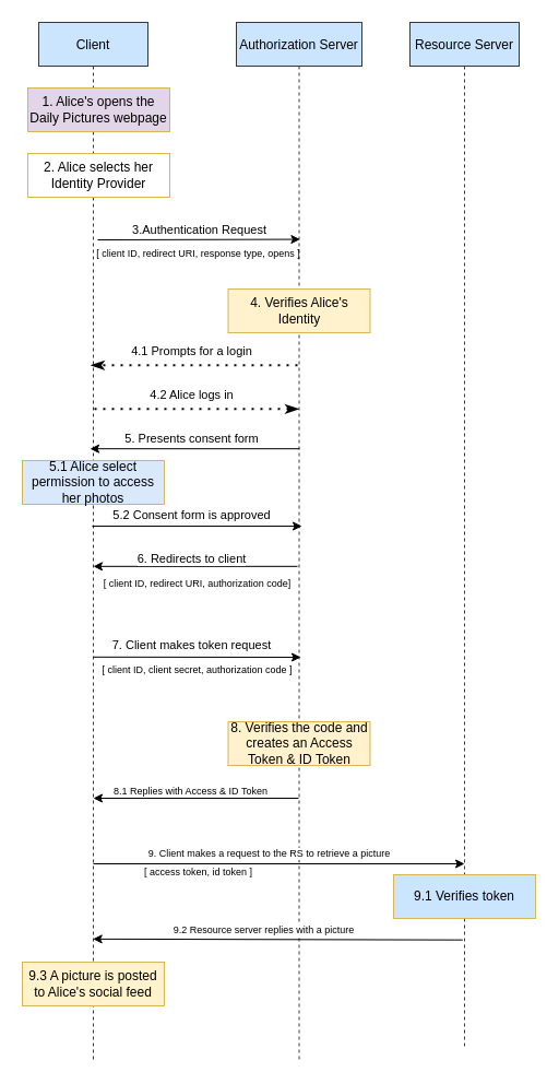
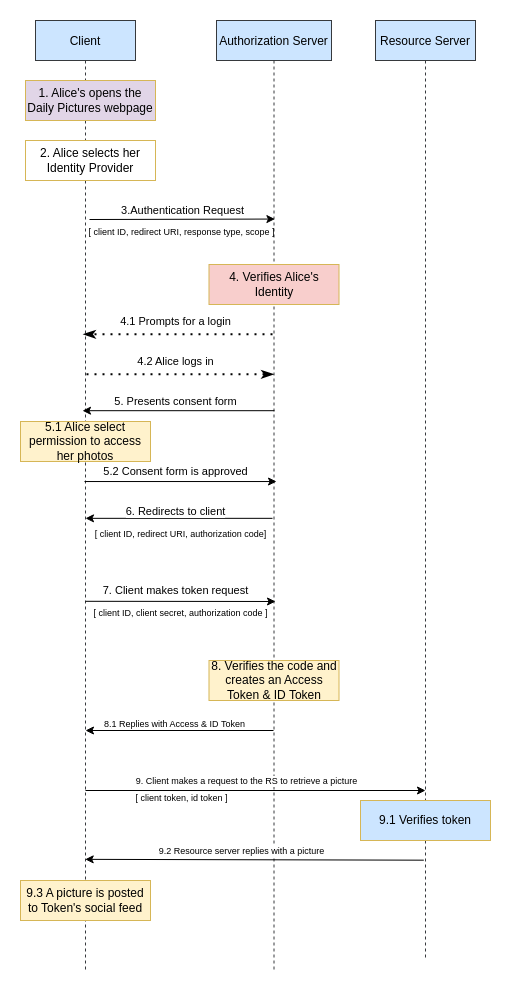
  <mxCell id="0" />
  <mxCell id="1" parent="0" />
  <mxCell id="2" value="Client" style="shape=umlLifeline;perimeter=lifelinePerimeter;container=1;collapsible=0;recursiveResize=0;rounded=0;shadow=0;strokeWidth=1;fillColor=#cce5ff;strokeColor=#36393d;" parent="1" vertex="1"><mxGeometry x="35" y="20" width="100" height="950" as="geometry" /></mxCell>
  <mxCell id="3" value="Authorization Server" style="shape=umlLifeline;perimeter=lifelinePerimeter;container=1;collapsible=0;recursiveResize=0;rounded=0;shadow=0;strokeWidth=1;fillColor=#cce5ff;strokeColor=#36393d;" parent="1" vertex="1"><mxGeometry x="216" y="20" width="115" height="950" as="geometry" /></mxCell>
- <mxCell id="4" value="4. Verifies Alice's Identity" style="rounded=0;whiteSpace=wrap;html=1;fillColor=#fff2cc;strokeColor=#d6b656;" parent="3" vertex="1"><mxGeometry x="-7.5" y="244" width="130" height="40" as="geometry" /></mxCell>
+ <mxCell id="4" value="4. Verifies Alice's Identity" style="rounded=0;whiteSpace=wrap;html=1;fillColor=#f8cecc;strokeColor=#d6b656;" parent="3" vertex="1"><mxGeometry x="-7.5" y="244" width="130" height="40" as="geometry" /></mxCell>
  <mxCell id="5" value="Resource Server" style="shape=umlLifeline;perimeter=lifelinePerimeter;container=1;collapsible=0;recursiveResize=0;rounded=0;shadow=0;strokeWidth=1;fillColor=#cce5ff;strokeColor=#36393d;" parent="1" vertex="1"><mxGeometry x="375" y="20" width="100" height="940" as="geometry" /></mxCell>
  <mxCell id="6" value="2. Alice selects her Identity Provider" style="rounded=0;whiteSpace=wrap;html=1;fillColor=#ffffff;strokeColor=#d6b656;" parent="1" vertex="1"><mxGeometry x="25" y="140" width="130" height="40" as="geometry" /></mxCell>
  <mxCell id="7" value="1. Alice's opens the Daily Pictures webpage" style="rounded=0;whiteSpace=wrap;html=1;fillColor=#e1d5e7;strokeColor=#d6b656;" parent="1" vertex="1"><mxGeometry x="25" y="80" width="130" height="40" as="geometry" /></mxCell>
  <mxCell id="8" value="3.Authentication Request" style="endArrow=classic;html=1;entryX=0.508;entryY=0.209;entryDx=0;entryDy=0;entryPerimeter=0;" parent="1" target="3" edge="1"><mxGeometry x="0.005" y="9" width="50" height="50" relative="1" as="geometry"><mxPoint x="89" y="219" as="sourcePoint" /><mxPoint x="255" y="219" as="targetPoint" /><mxPoint as="offset" /></mxGeometry></mxCell>
- <mxCell id="9" value="&lt;font style=&quot;font-size: 9px;&quot;&gt;[ client ID, redirect URI, response type, opens ]&lt;/font&gt;" style="text;html=1;align=center;verticalAlign=middle;resizable=0;points=[];autosize=1;strokeColor=none;fontSize=9;" parent="1" vertex="1"><mxGeometry x="81" y="222" width="200" height="20" as="geometry" /></mxCell>
+ <mxCell id="9" value="&lt;font style=&quot;font-size: 9px;&quot;&gt;[ client ID, redirect URI, response type, scope ]&lt;/font&gt;" style="text;html=1;align=center;verticalAlign=middle;resizable=0;points=[];autosize=1;strokeColor=none;fontSize=9;" parent="1" vertex="1"><mxGeometry x="81" y="222" width="200" height="20" as="geometry" /></mxCell>
  <mxCell id="10" value="4.1 Prompts for a login" style="endArrow=classicThin;dashed=1;html=1;dashPattern=1 3;strokeWidth=2;exitX=0.487;exitY=0.563;exitDx=0;exitDy=0;exitPerimeter=0;entryX=0.48;entryY=0.563;entryDx=0;entryDy=0;entryPerimeter=0;startArrow=none;startFill=0;endFill=1;" parent="1" edge="1"><mxGeometry x="0.026" y="-13" width="50" height="50" relative="1" as="geometry"><mxPoint x="272.005" y="333.76" as="sourcePoint" /><mxPoint x="83" y="333.76" as="targetPoint" /><mxPoint as="offset" /></mxGeometry></mxCell>
  <mxCell id="11" value="4.2 Alice logs in" style="endArrow=classicThin;dashed=1;html=1;dashPattern=1 3;strokeWidth=2;exitX=0.51;exitY=0.64;exitDx=0;exitDy=0;exitPerimeter=0;startArrow=none;startFill=0;endFill=1;" parent="1" edge="1"><mxGeometry x="-0.048" y="13" width="50" height="50" relative="1" as="geometry"><mxPoint x="86" y="373.8" as="sourcePoint" /><mxPoint x="273" y="373.8" as="targetPoint" /><mxPoint as="offset" /></mxGeometry></mxCell>
  <mxCell id="12" value="5. Presents consent form" style="endArrow=classic;html=1;exitX=0.504;exitY=0.71;exitDx=0;exitDy=0;exitPerimeter=0;entryX=0.47;entryY=0.71;entryDx=0;entryDy=0;entryPerimeter=0;" parent="1" edge="1"><mxGeometry x="0.031" y="-9" width="50" height="50" relative="1" as="geometry"><mxPoint x="273.96" y="410.2" as="sourcePoint" /><mxPoint x="82" y="410.2" as="targetPoint" /><mxPoint as="offset" /></mxGeometry></mxCell>
- <mxCell id="13" value="5.1 Alice select permission to access her photos" style="rounded=0;whiteSpace=wrap;html=1;fillColor=#dae8fc;strokeColor=#d6b656;" parent="1" vertex="1"><mxGeometry x="20" y="421" width="130" height="40" as="geometry" /></mxCell>
+ <mxCell id="13" value="5.1 Alice select permission to access her photos" style="rounded=0;whiteSpace=wrap;html=1;fillColor=#fff2cc;strokeColor=#d6b656;" parent="1" vertex="1"><mxGeometry x="20" y="421" width="130" height="40" as="geometry" /></mxCell>
  <mxCell id="14" value="5.2 Consent form is approved" style="endArrow=classic;html=1;exitX=0.49;exitY=0.802;exitDx=0;exitDy=0;exitPerimeter=0;entryX=0.522;entryY=0.802;entryDx=0;entryDy=0;entryPerimeter=0;" parent="1" edge="1"><mxGeometry x="-0.052" y="10" width="50" height="50" relative="1" as="geometry"><mxPoint x="84" y="481.04" as="sourcePoint" /><mxPoint x="276.03" y="481.04" as="targetPoint" /><mxPoint as="offset" /></mxGeometry></mxCell>
  <mxCell id="15" value="6. Redirects to client" style="endArrow=classic;html=1;exitX=0.487;exitY=0.917;exitDx=0;exitDy=0;exitPerimeter=0;entryX=0.5;entryY=0.917;entryDx=0;entryDy=0;entryPerimeter=0;" parent="1" edge="1"><mxGeometry x="0.037" y="-7" width="50" height="50" relative="1" as="geometry"><mxPoint x="272.005" y="517.84" as="sourcePoint" /><mxPoint x="85" y="517.84" as="targetPoint" /><mxPoint as="offset" /></mxGeometry></mxCell>
  <mxCell id="16" value="&lt;font style=&quot;font-size: 9px&quot;&gt;[ client ID, client secret, authorization code ]&lt;/font&gt;" style="text;html=1;align=center;verticalAlign=middle;resizable=0;points=[];autosize=1;strokeColor=none;" parent="1" vertex="1"><mxGeometry x="85" y="602" width="190" height="20" as="geometry" /></mxCell>
  <mxCell id="17" value="&lt;font style=&quot;font-size: 9px&quot;&gt;[ client ID, redirect URI, authorization code]&lt;/font&gt;" style="text;html=1;align=center;verticalAlign=middle;resizable=0;points=[];autosize=1;strokeColor=none;fontSize=9;" parent="1" vertex="1"><mxGeometry x="85" y="524" width="190" height="20" as="geometry" /></mxCell>
  <mxCell id="18" value="&lt;font style=&quot;font-size: 11px&quot;&gt;7. Client makes token request&lt;/font&gt;" style="endArrow=classic;html=1;fontSize=9;exitX=0.5;exitY=0.74;exitDx=0;exitDy=0;exitPerimeter=0;" parent="1" edge="1"><mxGeometry x="-0.053" y="11" width="50" height="50" relative="1" as="geometry"><mxPoint x="85" y="600.8" as="sourcePoint" /><mxPoint x="275" y="601" as="targetPoint" /><mxPoint as="offset" /></mxGeometry></mxCell>
  <mxCell id="19" value="8. Verifies the code and creates an Access Token &amp;amp; ID Token" style="rounded=0;whiteSpace=wrap;html=1;fillColor=#fff2cc;strokeColor=#d6b656;" parent="1" vertex="1"><mxGeometry x="208.5" y="660" width="130" height="40" as="geometry" /></mxCell>
  <mxCell id="20" value="8.1 Replies with Access &amp;amp; ID Token" style="endArrow=classic;html=1;fontSize=9;" parent="1" source="3" edge="1"><mxGeometry x="0.049" y="-6" width="50" height="50" relative="1" as="geometry"><mxPoint x="274" y="730" as="sourcePoint" /><mxPoint x="85" y="730" as="targetPoint" /><mxPoint as="offset" /></mxGeometry></mxCell>
  <mxCell id="21" value="" style="endArrow=classic;html=1;fontSize=9;" parent="1" edge="1"><mxGeometry width="50" height="50" relative="1" as="geometry"><mxPoint x="85" y="790" as="sourcePoint" /><mxPoint x="425" y="790" as="targetPoint" /></mxGeometry></mxCell>
  <mxCell id="22" value="9. Client makes a request to the RS to retrieve a picture" style="edgeLabel;html=1;align=center;verticalAlign=middle;resizable=0;points=[];fontSize=9;" parent="21" vertex="1" connectable="0"><mxGeometry x="-0.397" relative="1" as="geometry"><mxPoint x="57" y="-10" as="offset" /></mxGeometry></mxCell>
  <mxCell id="23" value="" style="endArrow=classic;html=1;fontSize=9;exitX=0.483;exitY=0.952;exitDx=0;exitDy=0;exitPerimeter=0;entryX=0.497;entryY=0.951;entryDx=0;entryDy=0;entryPerimeter=0;" parent="1" edge="1"><mxGeometry width="50" height="50" relative="1" as="geometry"><mxPoint x="423.3" y="859.68" as="sourcePoint" /><mxPoint x="84.7" y="858.84" as="targetPoint" /></mxGeometry></mxCell>
  <mxCell id="24" value="9.2 Resource server replies with a picture" style="edgeLabel;html=1;align=center;verticalAlign=middle;resizable=0;points=[];fontSize=9;" parent="23" vertex="1" connectable="0"><mxGeometry x="0.083" relative="1" as="geometry"><mxPoint y="-9" as="offset" /></mxGeometry></mxCell>
  <mxCell id="25" value="9.1 Verifies token" style="rounded=0;whiteSpace=wrap;html=1;fillColor=#cce5ff;strokeColor=#d6b656;" parent="1" vertex="1"><mxGeometry x="360" y="800" width="130" height="40" as="geometry" /></mxCell>
- <mxCell id="26" value="9.3 A picture is posted to Alice's social feed" style="rounded=0;whiteSpace=wrap;html=1;fillColor=#fff2cc;strokeColor=#d6b656;" parent="1" vertex="1"><mxGeometry x="20" y="880" width="130" height="40" as="geometry" /></mxCell>
- <mxCell id="27" value="&lt;font style=&quot;font-size: 9px;&quot;&gt;[ access token, id token ]&lt;/font&gt;" style="text;html=1;align=center;verticalAlign=middle;resizable=0;points=[];autosize=1;strokeColor=none;fontSize=9;" parent="1" vertex="1"><mxGeometry x="126" y="788" width="110" height="20" as="geometry" /></mxCell>
+ <mxCell id="26" value="9.3 A picture is posted to Token's social feed" style="rounded=0;whiteSpace=wrap;html=1;fillColor=#fff2cc;strokeColor=#d6b656;" parent="1" vertex="1"><mxGeometry x="20" y="880" width="130" height="40" as="geometry" /></mxCell>
+ <mxCell id="27" value="&lt;font style=&quot;font-size: 9px;&quot;&gt;[ client token, id token ]&lt;/font&gt;" style="text;html=1;align=center;verticalAlign=middle;resizable=0;points=[];autosize=1;strokeColor=none;fontSize=9;" parent="1" vertex="1"><mxGeometry x="126" y="788" width="110" height="20" as="geometry" /></mxCell>
